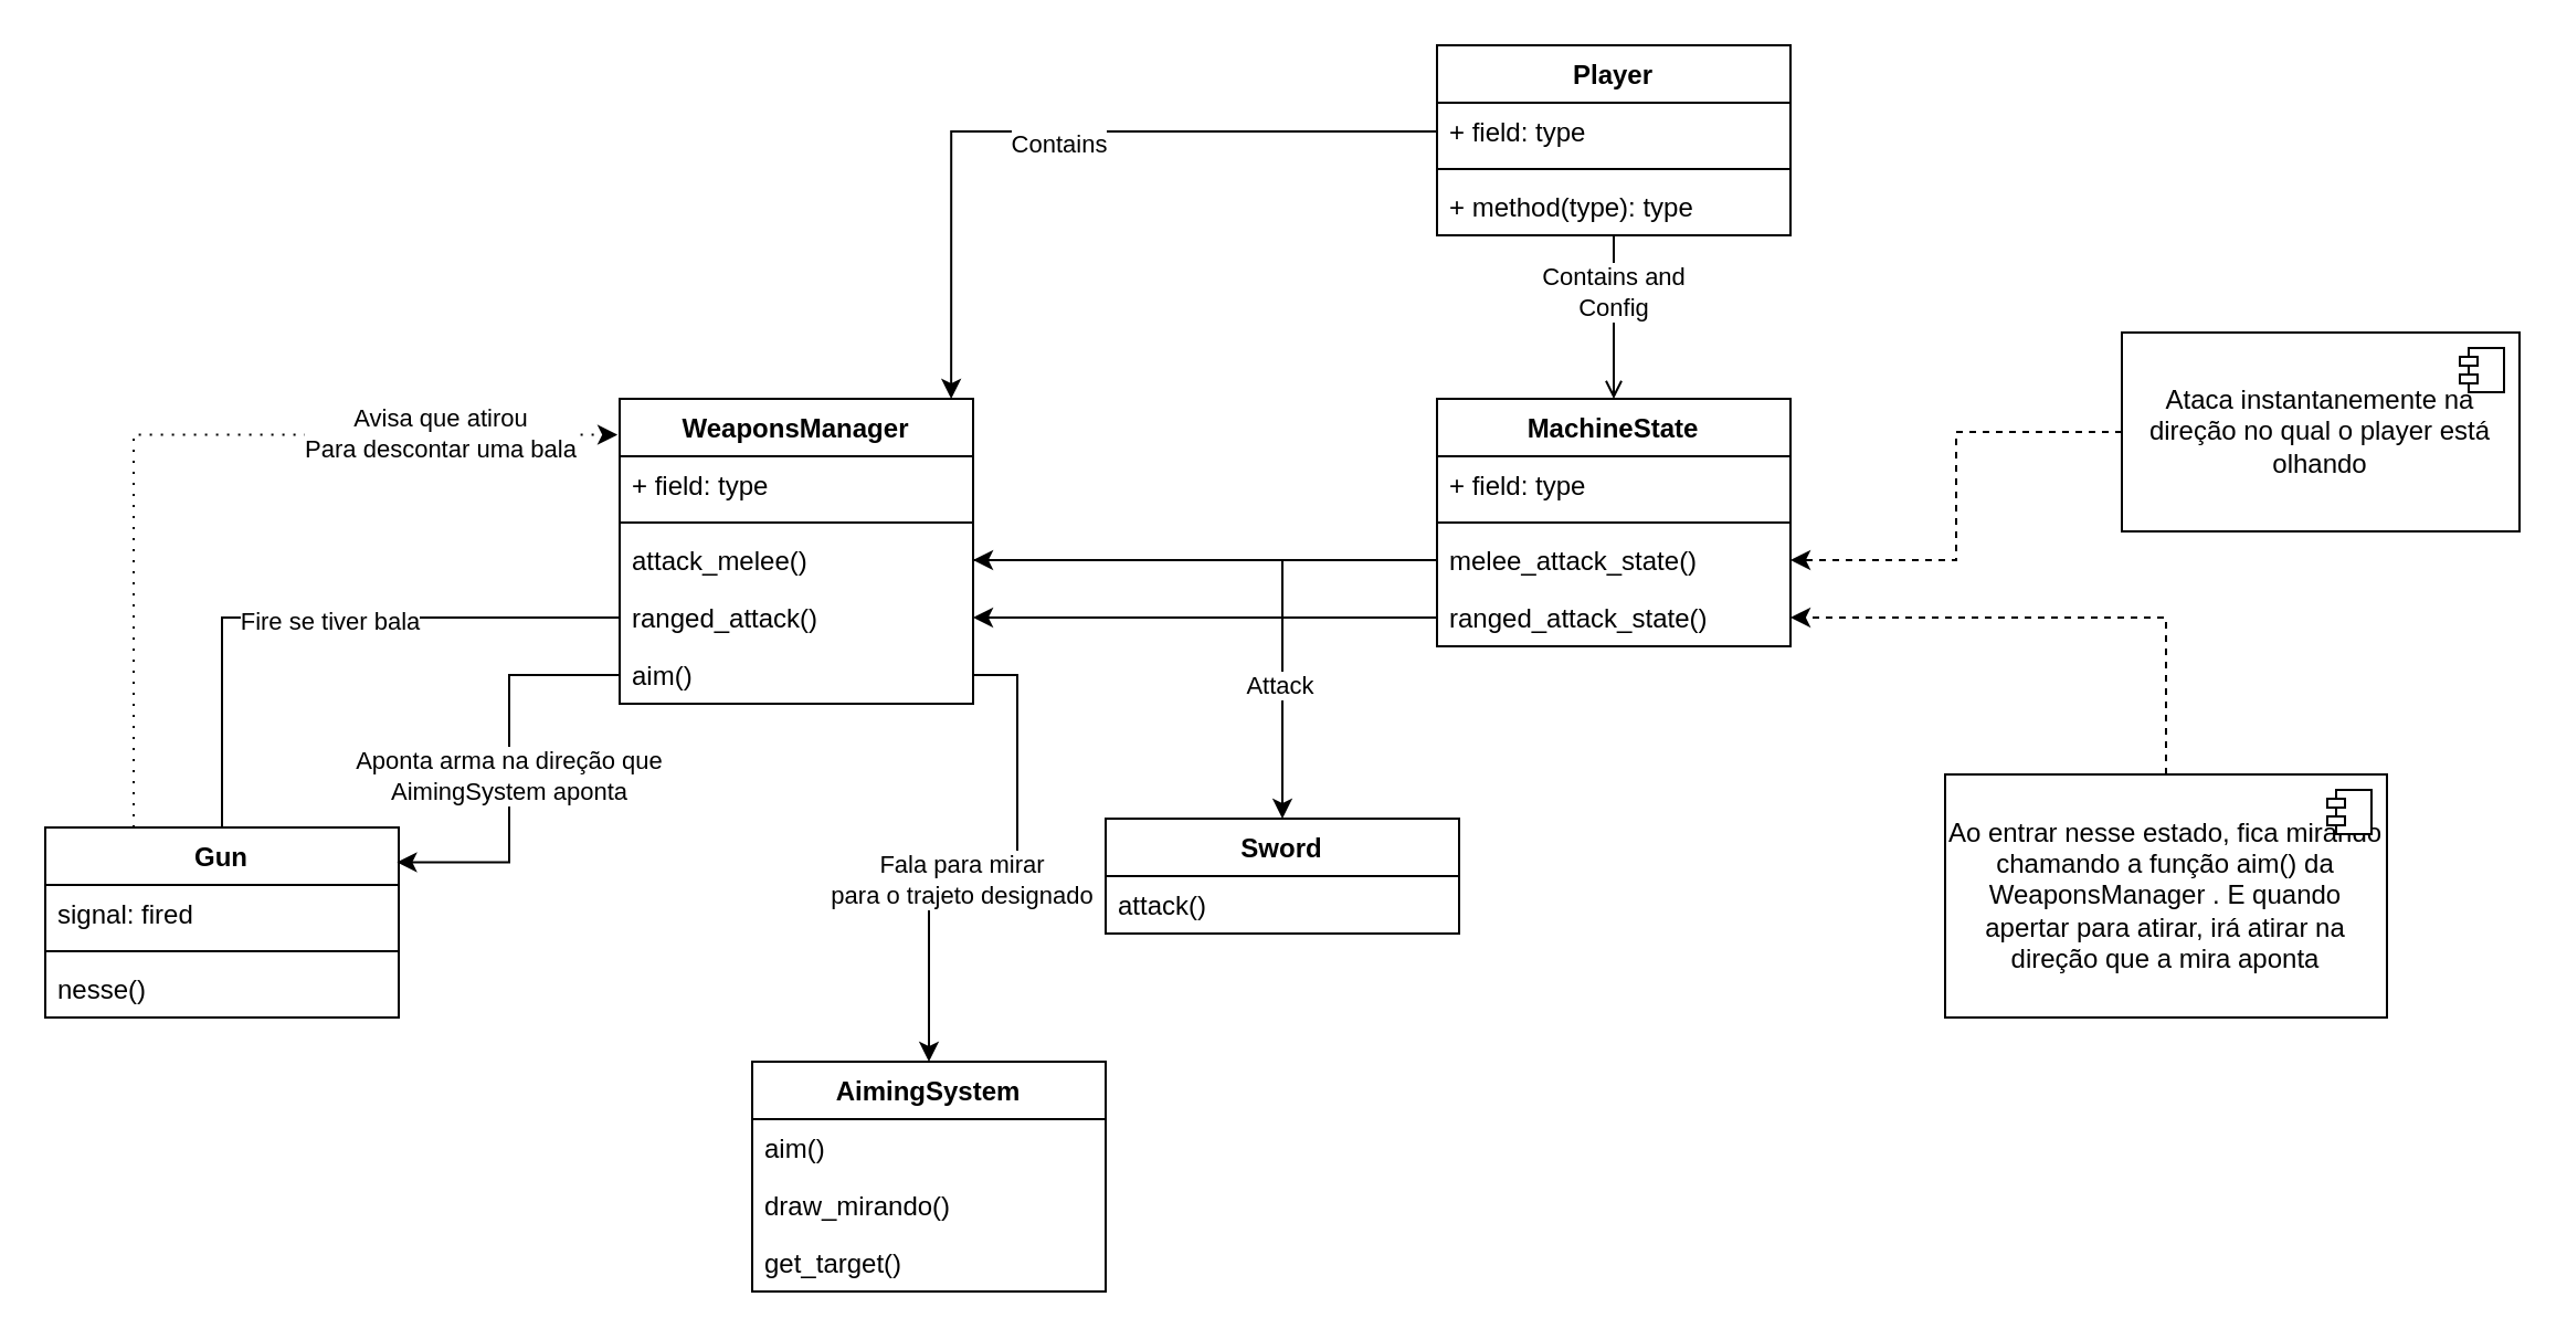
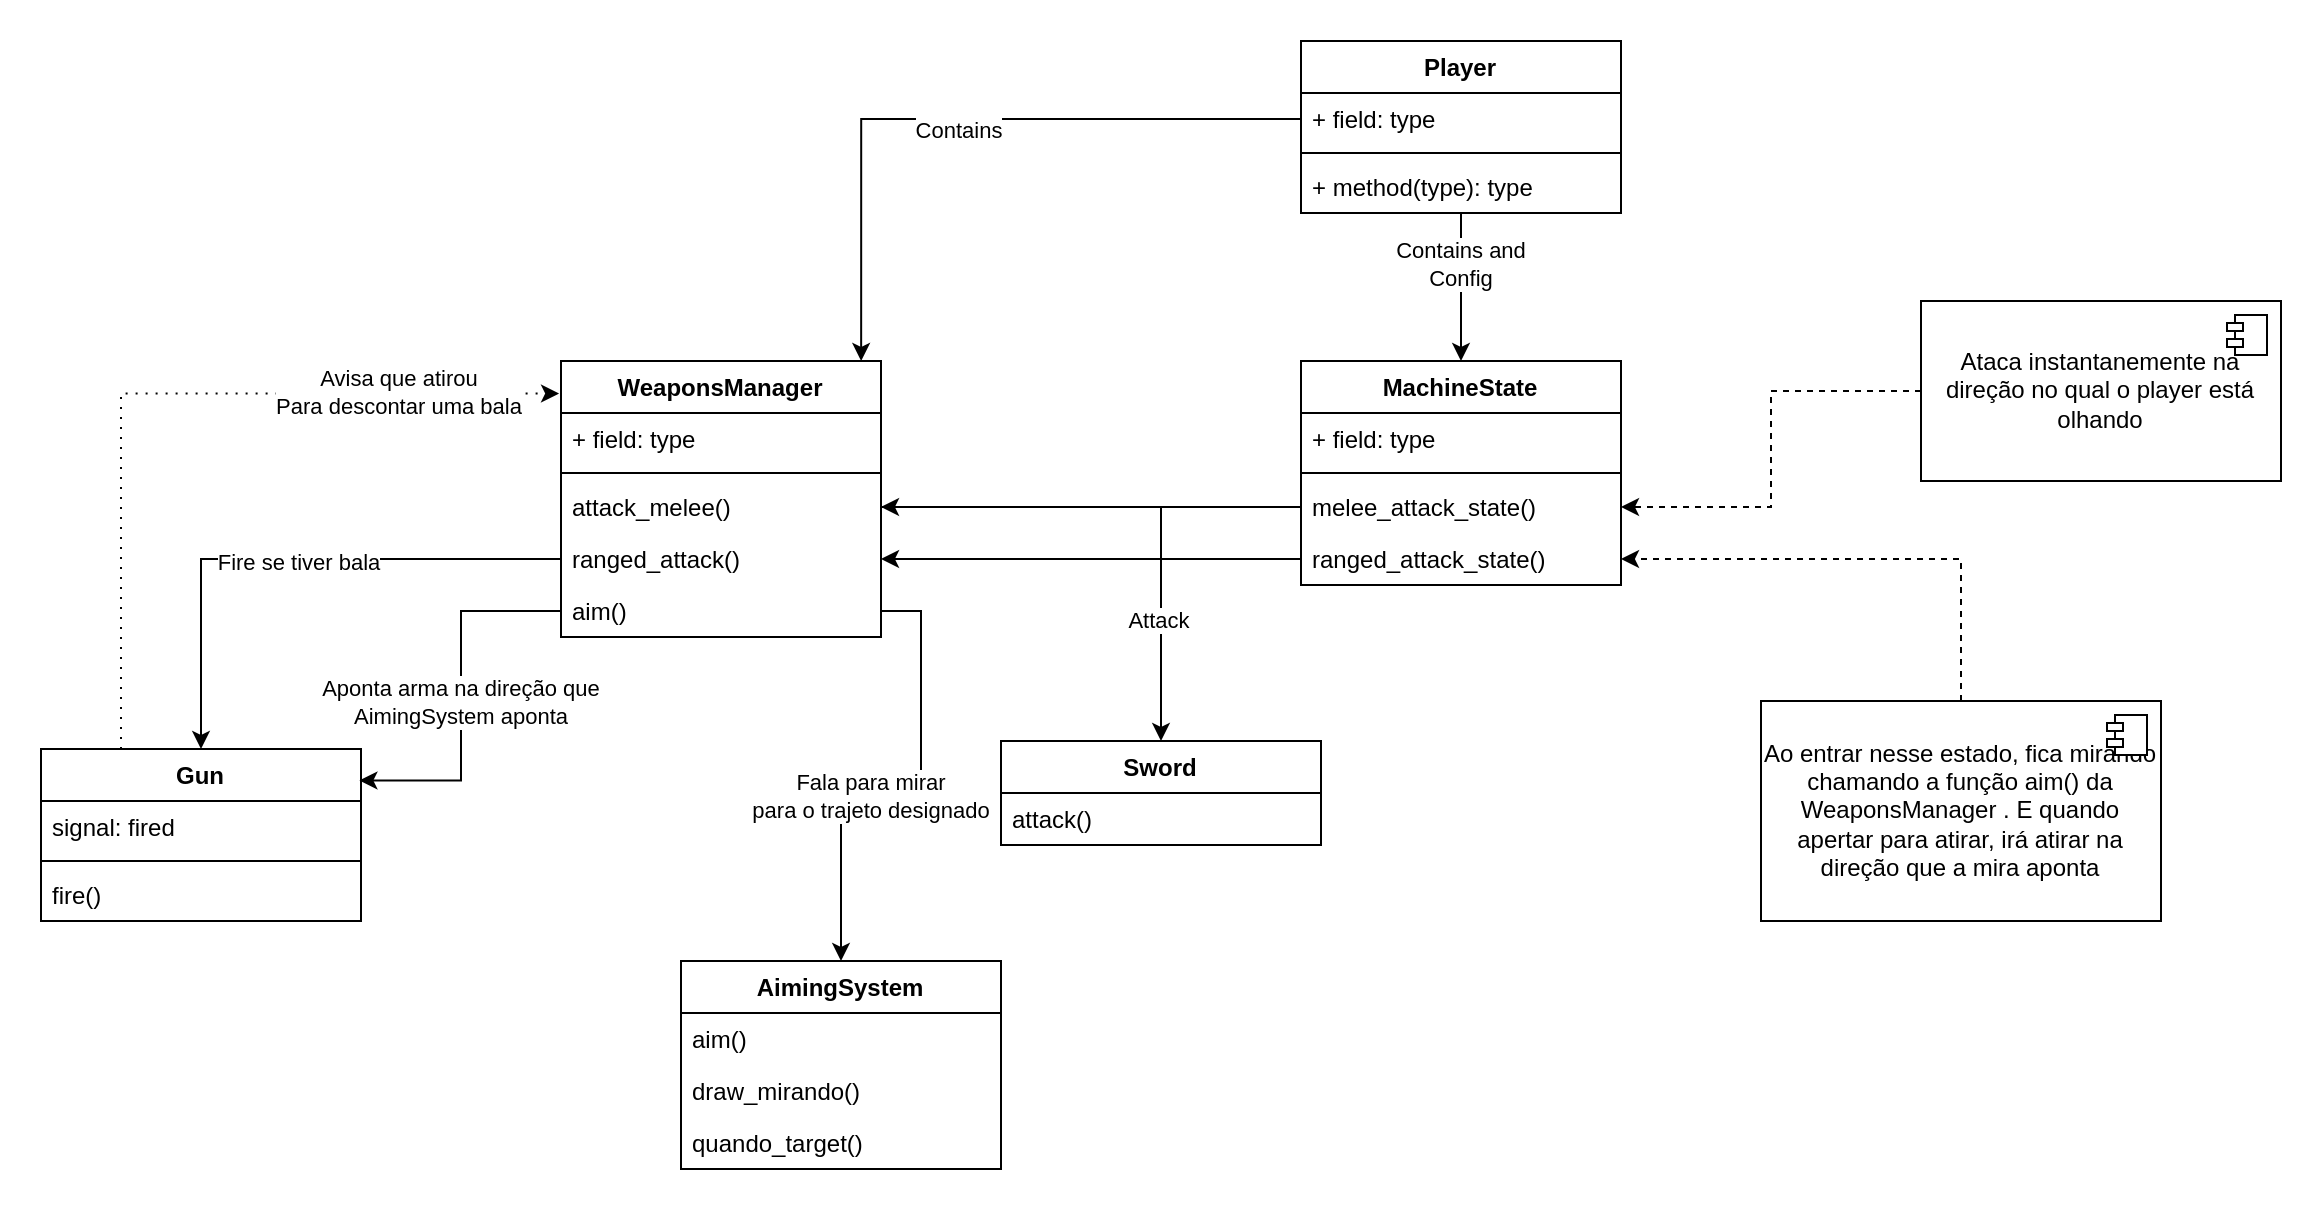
  <mxCell id="0" />
  <mxCell id="1" parent="0" />
- <mxCell id="2" style="edgeStyle=orthogonalEdgeStyle;rounded=0;orthogonalLoop=1;jettySize=auto;html=1;entryX=0.5;entryY=0;entryDx=0;entryDy=0;endArrow=open;" edge="1" parent="1" source="4" target="8"><mxGeometry relative="1" as="geometry" /></mxCell>
+ <mxCell id="2" style="edgeStyle=orthogonalEdgeStyle;rounded=0;orthogonalLoop=1;jettySize=auto;html=1;entryX=0.5;entryY=0;entryDx=0;entryDy=0;" edge="1" parent="1" source="4" target="8"><mxGeometry relative="1" as="geometry" /></mxCell>
  <mxCell id="3" value="Contains and&lt;br&gt;Config" style="edgeLabel;html=1;align=center;verticalAlign=middle;resizable=0;points=[];" vertex="1" connectable="0" parent="2"><mxGeometry x="-0.333" y="-1" relative="1" as="geometry"><mxPoint as="offset" /></mxGeometry></mxCell>
  <mxCell id="4" value="Player" style="swimlane;fontStyle=1;align=center;verticalAlign=top;childLayout=stackLayout;horizontal=1;startSize=26;horizontalStack=0;resizeParent=1;resizeParentMax=0;resizeLast=0;collapsible=1;marginBottom=0;whiteSpace=wrap;html=1;" vertex="1" parent="1"><mxGeometry x="650" y="20" width="160" height="86" as="geometry" /></mxCell>
  <mxCell id="5" value="+ field: type" style="text;strokeColor=none;fillColor=none;align=left;verticalAlign=top;spacingLeft=4;spacingRight=4;overflow=hidden;rotatable=0;points=[[0,0.5],[1,0.5]];portConstraint=eastwest;whiteSpace=wrap;html=1;" vertex="1" parent="4"><mxGeometry y="26" width="160" height="26" as="geometry" /></mxCell>
  <mxCell id="6" value="" style="line;strokeWidth=1;fillColor=none;align=left;verticalAlign=middle;spacingTop=-1;spacingLeft=3;spacingRight=3;rotatable=0;labelPosition=right;points=[];portConstraint=eastwest;strokeColor=inherit;" vertex="1" parent="4"><mxGeometry y="52" width="160" height="8" as="geometry" /></mxCell>
  <mxCell id="7" value="+ method(type): type" style="text;strokeColor=none;fillColor=none;align=left;verticalAlign=top;spacingLeft=4;spacingRight=4;overflow=hidden;rotatable=0;points=[[0,0.5],[1,0.5]];portConstraint=eastwest;whiteSpace=wrap;html=1;" vertex="1" parent="4"><mxGeometry y="60" width="160" height="26" as="geometry" /></mxCell>
  <mxCell id="8" value="MachineState" style="swimlane;fontStyle=1;align=center;verticalAlign=top;childLayout=stackLayout;horizontal=1;startSize=26;horizontalStack=0;resizeParent=1;resizeParentMax=0;resizeLast=0;collapsible=1;marginBottom=0;whiteSpace=wrap;html=1;" vertex="1" parent="1"><mxGeometry x="650" y="180" width="160" height="112" as="geometry" /></mxCell>
  <mxCell id="9" value="+ field: type" style="text;strokeColor=none;fillColor=none;align=left;verticalAlign=top;spacingLeft=4;spacingRight=4;overflow=hidden;rotatable=0;points=[[0,0.5],[1,0.5]];portConstraint=eastwest;whiteSpace=wrap;html=1;" vertex="1" parent="8"><mxGeometry y="26" width="160" height="26" as="geometry" /></mxCell>
  <mxCell id="10" value="" style="line;strokeWidth=1;fillColor=none;align=left;verticalAlign=middle;spacingTop=-1;spacingLeft=3;spacingRight=3;rotatable=0;labelPosition=right;points=[];portConstraint=eastwest;strokeColor=inherit;" vertex="1" parent="8"><mxGeometry y="52" width="160" height="8" as="geometry" /></mxCell>
  <mxCell id="11" value="melee_attack_state()" style="text;strokeColor=none;fillColor=none;align=left;verticalAlign=top;spacingLeft=4;spacingRight=4;overflow=hidden;rotatable=0;points=[[0,0.5],[1,0.5]];portConstraint=eastwest;whiteSpace=wrap;html=1;" vertex="1" parent="8"><mxGeometry y="60" width="160" height="26" as="geometry" /></mxCell>
  <mxCell id="12" value="ranged_attack_state()" style="text;strokeColor=none;fillColor=none;align=left;verticalAlign=top;spacingLeft=4;spacingRight=4;overflow=hidden;rotatable=0;points=[[0,0.5],[1,0.5]];portConstraint=eastwest;whiteSpace=wrap;html=1;" vertex="1" parent="8"><mxGeometry y="86" width="160" height="26" as="geometry" /></mxCell>
  <mxCell id="13" value="WeaponsManager" style="swimlane;fontStyle=1;align=center;verticalAlign=top;childLayout=stackLayout;horizontal=1;startSize=26;horizontalStack=0;resizeParent=1;resizeParentMax=0;resizeLast=0;collapsible=1;marginBottom=0;whiteSpace=wrap;html=1;" vertex="1" parent="1"><mxGeometry x="280" y="180" width="160" height="138" as="geometry" /></mxCell>
  <mxCell id="14" value="+ field: type" style="text;strokeColor=none;fillColor=none;align=left;verticalAlign=top;spacingLeft=4;spacingRight=4;overflow=hidden;rotatable=0;points=[[0,0.5],[1,0.5]];portConstraint=eastwest;whiteSpace=wrap;html=1;" vertex="1" parent="13"><mxGeometry y="26" width="160" height="26" as="geometry" /></mxCell>
  <mxCell id="15" value="" style="line;strokeWidth=1;fillColor=none;align=left;verticalAlign=middle;spacingTop=-1;spacingLeft=3;spacingRight=3;rotatable=0;labelPosition=right;points=[];portConstraint=eastwest;strokeColor=inherit;" vertex="1" parent="13"><mxGeometry y="52" width="160" height="8" as="geometry" /></mxCell>
  <mxCell id="16" value="attack_melee()" style="text;strokeColor=none;fillColor=none;align=left;verticalAlign=top;spacingLeft=4;spacingRight=4;overflow=hidden;rotatable=0;points=[[0,0.5],[1,0.5]];portConstraint=eastwest;whiteSpace=wrap;html=1;" vertex="1" parent="13"><mxGeometry y="60" width="160" height="26" as="geometry" /></mxCell>
  <mxCell id="17" value="ranged_attack()" style="text;strokeColor=none;fillColor=none;align=left;verticalAlign=top;spacingLeft=4;spacingRight=4;overflow=hidden;rotatable=0;points=[[0,0.5],[1,0.5]];portConstraint=eastwest;whiteSpace=wrap;html=1;" vertex="1" parent="13"><mxGeometry y="86" width="160" height="26" as="geometry" /></mxCell>
  <mxCell id="18" value="aim()" style="text;strokeColor=none;fillColor=none;align=left;verticalAlign=top;spacingLeft=4;spacingRight=4;overflow=hidden;rotatable=0;points=[[0,0.5],[1,0.5]];portConstraint=eastwest;whiteSpace=wrap;html=1;" vertex="1" parent="13"><mxGeometry y="112" width="160" height="26" as="geometry" /></mxCell>
  <mxCell id="19" style="edgeStyle=orthogonalEdgeStyle;rounded=0;orthogonalLoop=1;jettySize=auto;html=1;exitX=0;exitY=0.5;exitDx=0;exitDy=0;entryX=1;entryY=0.5;entryDx=0;entryDy=0;" edge="1" parent="1" source="11" target="16"><mxGeometry relative="1" as="geometry" /></mxCell>
  <mxCell id="20" value="Sword" style="swimlane;fontStyle=1;align=center;verticalAlign=top;childLayout=stackLayout;horizontal=1;startSize=26;horizontalStack=0;resizeParent=1;resizeParentMax=0;resizeLast=0;collapsible=1;marginBottom=0;whiteSpace=wrap;html=1;" vertex="1" parent="1"><mxGeometry x="500" y="370" width="160" height="52" as="geometry" /></mxCell>
  <mxCell id="21" value="attack()" style="text;strokeColor=none;fillColor=none;align=left;verticalAlign=top;spacingLeft=4;spacingRight=4;overflow=hidden;rotatable=0;points=[[0,0.5],[1,0.5]];portConstraint=eastwest;whiteSpace=wrap;html=1;" vertex="1" parent="20"><mxGeometry y="26" width="160" height="26" as="geometry" /></mxCell>
  <mxCell id="22" style="edgeStyle=orthogonalEdgeStyle;rounded=0;orthogonalLoop=1;jettySize=auto;html=1;exitX=0.25;exitY=0;exitDx=0;exitDy=0;entryX=-0.006;entryY=0.118;entryDx=0;entryDy=0;entryPerimeter=0;dashed=1;dashPattern=1 4;" edge="1" parent="1" source="24" target="13"><mxGeometry relative="1" as="geometry" /></mxCell>
  <mxCell id="23" value="Avisa que atirou&lt;br&gt;Para descontar uma bala" style="edgeLabel;html=1;align=center;verticalAlign=middle;resizable=0;points=[];" vertex="1" connectable="0" parent="22"><mxGeometry x="0.591" y="1" relative="1" as="geometry"><mxPoint as="offset" /></mxGeometry></mxCell>
  <mxCell id="24" value="Gun" style="swimlane;fontStyle=1;align=center;verticalAlign=top;childLayout=stackLayout;horizontal=1;startSize=26;horizontalStack=0;resizeParent=1;resizeParentMax=0;resizeLast=0;collapsible=1;marginBottom=0;whiteSpace=wrap;html=1;" vertex="1" parent="1"><mxGeometry x="20" y="374" width="160" height="86" as="geometry" /></mxCell>
  <mxCell id="25" value="signal: fired" style="text;strokeColor=none;fillColor=none;align=left;verticalAlign=top;spacingLeft=4;spacingRight=4;overflow=hidden;rotatable=0;points=[[0,0.5],[1,0.5]];portConstraint=eastwest;whiteSpace=wrap;html=1;" vertex="1" parent="24"><mxGeometry y="26" width="160" height="26" as="geometry" /></mxCell>
  <mxCell id="26" value="" style="line;strokeWidth=1;fillColor=none;align=left;verticalAlign=middle;spacingTop=-1;spacingLeft=3;spacingRight=3;rotatable=0;labelPosition=right;points=[];portConstraint=eastwest;strokeColor=inherit;" vertex="1" parent="24"><mxGeometry y="52" width="160" height="8" as="geometry" /></mxCell>
- <mxCell id="27" value="nesse()" style="text;strokeColor=none;fillColor=none;align=left;verticalAlign=top;spacingLeft=4;spacingRight=4;overflow=hidden;rotatable=0;points=[[0,0.5],[1,0.5]];portConstraint=eastwest;whiteSpace=wrap;html=1;" vertex="1" parent="24"><mxGeometry y="60" width="160" height="26" as="geometry" /></mxCell>
+ <mxCell id="27" value="fire()" style="text;strokeColor=none;fillColor=none;align=left;verticalAlign=top;spacingLeft=4;spacingRight=4;overflow=hidden;rotatable=0;points=[[0,0.5],[1,0.5]];portConstraint=eastwest;whiteSpace=wrap;html=1;" vertex="1" parent="24"><mxGeometry y="60" width="160" height="26" as="geometry" /></mxCell>
  <mxCell id="28" style="edgeStyle=orthogonalEdgeStyle;rounded=0;orthogonalLoop=1;jettySize=auto;html=1;" edge="1" parent="1" source="16" target="20"><mxGeometry relative="1" as="geometry" /></mxCell>
  <mxCell id="29" value="Attack" style="edgeLabel;html=1;align=center;verticalAlign=middle;resizable=0;points=[];" vertex="1" connectable="0" parent="28"><mxGeometry x="0.525" y="-2" relative="1" as="geometry"><mxPoint as="offset" /></mxGeometry></mxCell>
  <mxCell id="30" style="edgeStyle=orthogonalEdgeStyle;rounded=0;orthogonalLoop=1;jettySize=auto;html=1;entryX=1;entryY=0.5;entryDx=0;entryDy=0;" edge="1" parent="1" source="12" target="17"><mxGeometry relative="1" as="geometry" /></mxCell>
- <mxCell id="31" style="edgeStyle=orthogonalEdgeStyle;rounded=0;orthogonalLoop=1;jettySize=auto;html=1;entryX=0.5;entryY=0;entryDx=0;entryDy=0;endArrow=none;" edge="1" parent="1" source="17" target="24"><mxGeometry relative="1" as="geometry" /></mxCell>
+ <mxCell id="31" style="edgeStyle=orthogonalEdgeStyle;rounded=0;orthogonalLoop=1;jettySize=auto;html=1;entryX=0.5;entryY=0;entryDx=0;entryDy=0;" edge="1" parent="1" source="17" target="24"><mxGeometry relative="1" as="geometry" /></mxCell>
  <mxCell id="32" value="Fire se tiver bala" style="edgeLabel;html=1;align=center;verticalAlign=middle;resizable=0;points=[];" vertex="1" connectable="0" parent="31"><mxGeometry x="-0.041" y="1" relative="1" as="geometry"><mxPoint as="offset" /></mxGeometry></mxCell>
  <mxCell id="33" style="edgeStyle=orthogonalEdgeStyle;rounded=0;orthogonalLoop=1;jettySize=auto;html=1;entryX=1;entryY=0.5;entryDx=0;entryDy=0;dashed=1;" edge="1" parent="1" source="34" target="11"><mxGeometry relative="1" as="geometry" /></mxCell>
  <mxCell id="34" value="Ataca instantanemente na direção no qual o player está olhando" style="html=1;dropTarget=0;whiteSpace=wrap;" vertex="1" parent="1"><mxGeometry x="960" y="150" width="180" height="90" as="geometry" /></mxCell>
  <mxCell id="35" value="" style="shape=module;jettyWidth=8;jettyHeight=4;" vertex="1" parent="34"><mxGeometry x="1" width="20" height="20" relative="1" as="geometry"><mxPoint x="-27" y="7" as="offset" /></mxGeometry></mxCell>
  <mxCell id="36" style="edgeStyle=orthogonalEdgeStyle;rounded=0;orthogonalLoop=1;jettySize=auto;html=1;entryX=1;entryY=0.5;entryDx=0;entryDy=0;dashed=1;" edge="1" parent="1" source="37" target="12"><mxGeometry relative="1" as="geometry" /></mxCell>
  <mxCell id="37" value="Ao entrar nesse estado, fica mirando chamando a função aim() da WeaponsManager . E quando apertar para atirar, irá atirar na direção que a mira aponta" style="html=1;dropTarget=0;whiteSpace=wrap;" vertex="1" parent="1"><mxGeometry x="880" y="350" width="200" height="110" as="geometry" /></mxCell>
  <mxCell id="38" value="" style="shape=module;jettyWidth=8;jettyHeight=4;" vertex="1" parent="37"><mxGeometry x="1" width="20" height="20" relative="1" as="geometry"><mxPoint x="-27" y="7" as="offset" /></mxGeometry></mxCell>
  <mxCell id="39" value="AimingSystem" style="swimlane;fontStyle=1;align=center;verticalAlign=top;childLayout=stackLayout;horizontal=1;startSize=26;horizontalStack=0;resizeParent=1;resizeParentMax=0;resizeLast=0;collapsible=1;marginBottom=0;whiteSpace=wrap;html=1;" vertex="1" parent="1"><mxGeometry x="340" y="480" width="160" height="104" as="geometry" /></mxCell>
  <mxCell id="40" value="aim()" style="text;strokeColor=none;fillColor=none;align=left;verticalAlign=top;spacingLeft=4;spacingRight=4;overflow=hidden;rotatable=0;points=[[0,0.5],[1,0.5]];portConstraint=eastwest;whiteSpace=wrap;html=1;" vertex="1" parent="39"><mxGeometry y="26" width="160" height="26" as="geometry" /></mxCell>
  <mxCell id="41" value="draw_mirando()" style="text;strokeColor=none;fillColor=none;align=left;verticalAlign=top;spacingLeft=4;spacingRight=4;overflow=hidden;rotatable=0;points=[[0,0.5],[1,0.5]];portConstraint=eastwest;whiteSpace=wrap;html=1;" vertex="1" parent="39"><mxGeometry y="52" width="160" height="26" as="geometry" /></mxCell>
- <mxCell id="42" value="get_target()" style="text;strokeColor=none;fillColor=none;align=left;verticalAlign=top;spacingLeft=4;spacingRight=4;overflow=hidden;rotatable=0;points=[[0,0.5],[1,0.5]];portConstraint=eastwest;whiteSpace=wrap;html=1;" vertex="1" parent="39"><mxGeometry y="78" width="160" height="26" as="geometry" /></mxCell>
+ <mxCell id="42" value="quando_target()" style="text;strokeColor=none;fillColor=none;align=left;verticalAlign=top;spacingLeft=4;spacingRight=4;overflow=hidden;rotatable=0;points=[[0,0.5],[1,0.5]];portConstraint=eastwest;whiteSpace=wrap;html=1;" vertex="1" parent="39"><mxGeometry y="78" width="160" height="26" as="geometry" /></mxCell>
  <mxCell id="43" style="edgeStyle=orthogonalEdgeStyle;rounded=0;orthogonalLoop=1;jettySize=auto;html=1;entryX=0.5;entryY=0;entryDx=0;entryDy=0;" edge="1" parent="1" source="18" target="39"><mxGeometry relative="1" as="geometry" /></mxCell>
  <mxCell id="44" value="Fala para mirar &lt;br&gt;para o trajeto designado" style="edgeLabel;html=1;align=center;verticalAlign=middle;resizable=0;points=[];" vertex="1" connectable="0" parent="43"><mxGeometry x="0.189" y="-2" relative="1" as="geometry"><mxPoint as="offset" /></mxGeometry></mxCell>
  <mxCell id="45" style="edgeStyle=orthogonalEdgeStyle;rounded=0;orthogonalLoop=1;jettySize=auto;html=1;entryX=0.995;entryY=0.183;entryDx=0;entryDy=0;entryPerimeter=0;" edge="1" parent="1" source="18" target="24"><mxGeometry relative="1" as="geometry" /></mxCell>
  <mxCell id="46" value="Aponta arma na direção que&lt;br&gt;AimingSystem aponta" style="edgeLabel;html=1;align=center;verticalAlign=middle;resizable=0;points=[];" vertex="1" connectable="0" parent="45"><mxGeometry x="-0.204" y="-1" relative="1" as="geometry"><mxPoint y="21" as="offset" /></mxGeometry></mxCell>
  <mxCell id="47" style="edgeStyle=orthogonalEdgeStyle;rounded=0;orthogonalLoop=1;jettySize=auto;html=1;entryX=0.938;entryY=0;entryDx=0;entryDy=0;entryPerimeter=0;" edge="1" parent="1" source="5" target="13"><mxGeometry relative="1" as="geometry" /></mxCell>
  <mxCell id="48" value="Contains" style="edgeLabel;html=1;align=center;verticalAlign=middle;resizable=0;points=[];" vertex="1" connectable="0" parent="47"><mxGeometry x="0.009" y="5" relative="1" as="geometry"><mxPoint as="offset" /></mxGeometry></mxCell>
